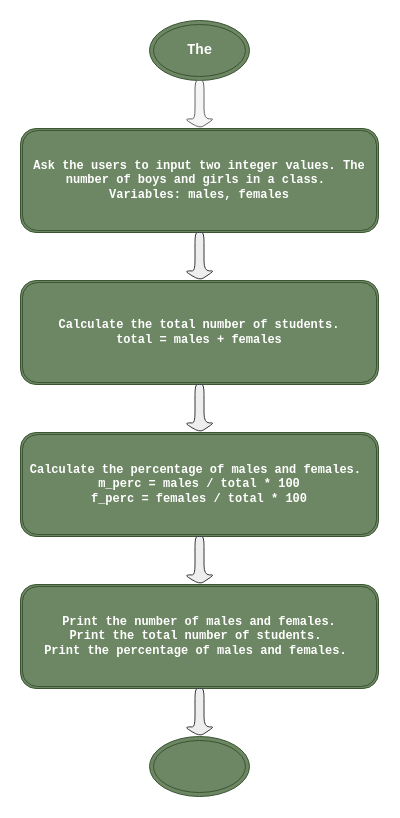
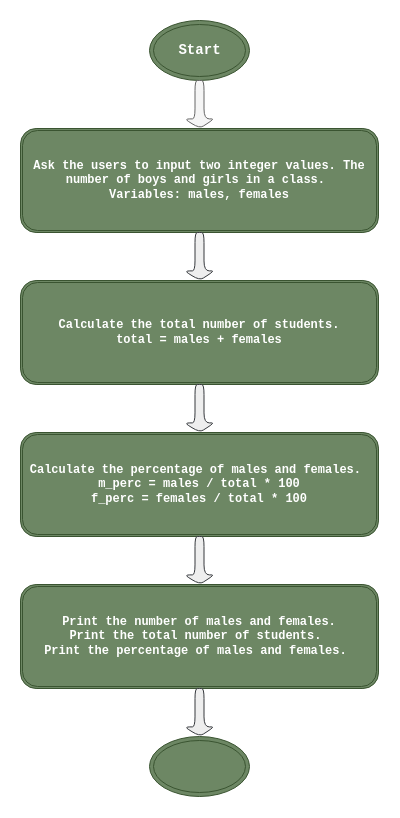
  <mxCell id="0" />
  <mxCell id="1" parent="0" />
- <mxCell id="2" value="&lt;h3&gt;The&lt;/h3&gt;" style="ellipse;shape=doubleEllipse;html=1;labelBackgroundColor=none;fontFamily=Courier New;rounded=1;fillStyle=auto;strokeColor=#3A5431;labelBorderColor=none;fontColor=#ffffff;fillColor=#6d8764;" vertex="1" parent="1"><mxGeometry x="149" y="20" width="100" height="60" as="geometry" /></mxCell>
+ <mxCell id="2" value="&lt;h3&gt;Start&lt;/h3&gt;" style="ellipse;shape=doubleEllipse;html=1;labelBackgroundColor=none;fontFamily=Courier New;rounded=1;fillStyle=auto;strokeColor=#3A5431;labelBorderColor=none;fontColor=#ffffff;fillColor=#6d8764;" vertex="1" parent="1"><mxGeometry x="149" y="20" width="100" height="60" as="geometry" /></mxCell>
  <mxCell id="3" value="" style="shape=singleArrow;direction=south;whiteSpace=wrap;html=1;labelBackgroundColor=#f8f7f7;strokeColor=#666666;fontFamily=Courier New;fillColor=#f5f5f5;rounded=1;fontColor=#333333;" vertex="1" parent="1"><mxGeometry x="184" y="80" width="30" height="48" as="geometry" /></mxCell>
  <mxCell id="4" value="&lt;h4&gt;Ask the users to input two integer values. The number of boys and girls in a class.&amp;nbsp;&lt;br&gt;Variables: males, females&lt;/h4&gt;" style="shape=ext;double=1;rounded=1;whiteSpace=wrap;html=1;labelBackgroundColor=none;strokeColor=#3A5431;fontFamily=Courier New;fillColor=#6d8764;fontColor=#ffffff;align=center;verticalAlign=middle;labelBorderColor=none;" vertex="1" parent="1"><mxGeometry x="20" y="128" width="358" height="104" as="geometry" /></mxCell>
  <mxCell id="5" value="" style="shape=singleArrow;direction=south;whiteSpace=wrap;html=1;labelBackgroundColor=#f8f7f7;fontFamily=Courier New;fillColor=#eeeeee;rounded=1;strokeColor=#36393d;" vertex="1" parent="1"><mxGeometry x="184" y="232" width="30" height="48" as="geometry" /></mxCell>
  <mxCell id="6" value="&lt;b&gt;Calculate the total number of students.&lt;br&gt;total = males + females&lt;/b&gt;" style="shape=ext;double=1;rounded=1;labelBackgroundColor=none;strokeColor=#3A5431;fontFamily=Courier New;fillColor=#6d8764;fontColor=#ffffff;whiteSpace=wrap;fontStyle=0;html=1;" vertex="1" parent="1"><mxGeometry x="20" y="280" width="358" height="104" as="geometry" /></mxCell>
  <mxCell id="7" value="" style="shape=singleArrow;direction=south;whiteSpace=wrap;html=1;labelBackgroundColor=#f8f7f7;strokeColor=#36393d;fontFamily=Courier New;fillColor=#eeeeee;rounded=1;" vertex="1" parent="1"><mxGeometry x="184" y="384" width="30" height="48" as="geometry" /></mxCell>
  <mxCell id="8" value="Calculate the percentage of males and females.&amp;nbsp;&lt;br&gt;m_perc = males / total * 100&lt;br&gt;f_perc = females / total * 100" style="shape=ext;double=1;rounded=1;whiteSpace=wrap;html=1;labelBackgroundColor=none;strokeColor=#3A5431;fontFamily=Courier New;fillColor=#6d8764;fontColor=#ffffff;fontStyle=1" vertex="1" parent="1"><mxGeometry x="20" y="432" width="358" height="104" as="geometry" /></mxCell>
  <mxCell id="9" value="" style="shape=singleArrow;direction=south;whiteSpace=wrap;html=1;labelBackgroundColor=#f8f7f7;strokeColor=#36393d;fontFamily=Courier New;fillColor=#eeeeee;rounded=1;" vertex="1" parent="1"><mxGeometry x="184" y="536" width="30" height="48" as="geometry" /></mxCell>
  <mxCell id="10" value="&lt;b&gt;Print the number of males and females.&lt;br&gt;Print the total number of students.&amp;nbsp;&lt;br&gt;Print the percentage of males and females.&amp;nbsp;&lt;br&gt;&lt;/b&gt;" style="shape=ext;double=1;rounded=1;whiteSpace=wrap;html=1;labelBackgroundColor=none;strokeColor=#3A5431;fontFamily=Courier New;fillColor=#6d8764;fontColor=#ffffff;" vertex="1" parent="1"><mxGeometry x="20" y="584" width="358" height="104" as="geometry" /></mxCell>
  <mxCell id="11" value="" style="shape=singleArrow;direction=south;whiteSpace=wrap;html=1;labelBackgroundColor=#f8f7f7;strokeColor=#36393d;fontFamily=Courier New;fillColor=#eeeeee;rounded=1;" vertex="1" parent="1"><mxGeometry x="184" y="688" width="30" height="48" as="geometry" /></mxCell>
  <mxCell id="12" value="" style="ellipse;shape=doubleEllipse;whiteSpace=wrap;html=1;labelBackgroundColor=none;strokeColor=#3A5431;fontFamily=Courier New;fillColor=#6d8764;rounded=1;fontColor=#ffffff;fontStyle=1" vertex="1" parent="1"><mxGeometry x="149" y="736" width="100" height="60" as="geometry" /></mxCell>
